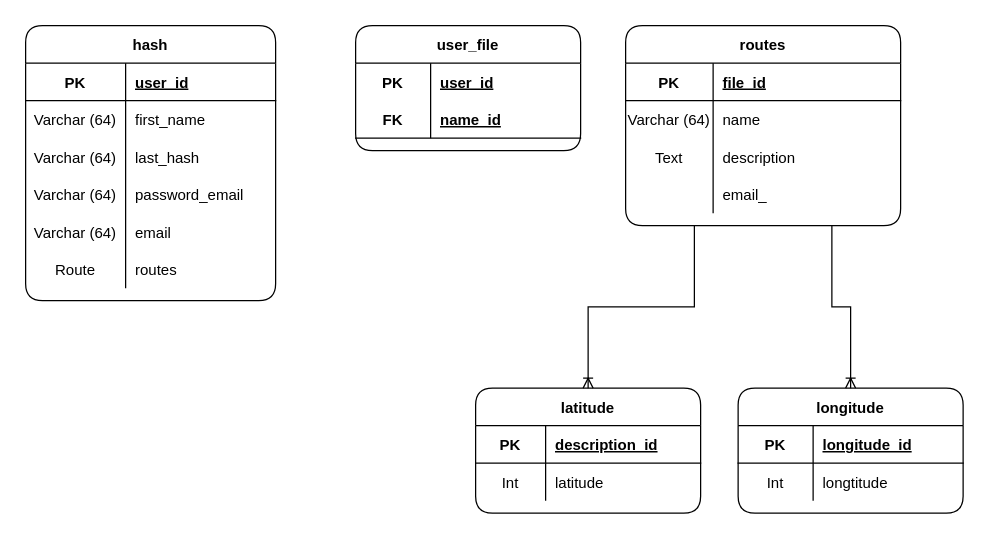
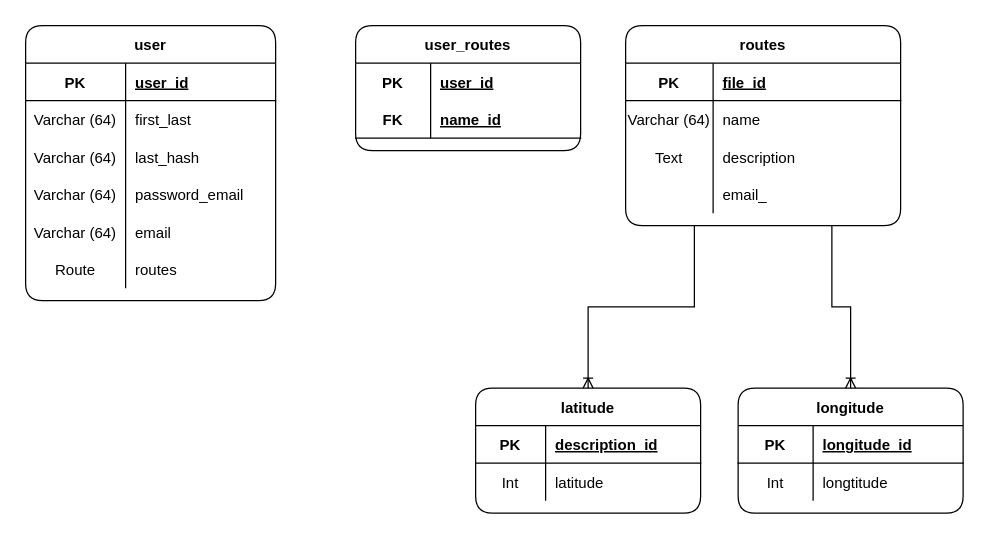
  <mxCell id="0" />
  <mxCell id="1" parent="0" />
- <mxCell id="2" value="hash" style="shape=table;startSize=30;container=1;collapsible=1;childLayout=tableLayout;fixedRows=1;rowLines=0;fontStyle=1;align=center;resizeLast=1;rounded=1;swimlaneLine=1;fillColor=default;swimlaneFillColor=none;gradientColor=none;sketch=0;" vertex="1" parent="1"><mxGeometry x="20" y="20" width="200" height="220" as="geometry" /></mxCell>
+ <mxCell id="2" value="user" style="shape=table;startSize=30;container=1;collapsible=1;childLayout=tableLayout;fixedRows=1;rowLines=0;fontStyle=1;align=center;resizeLast=1;rounded=1;swimlaneLine=1;fillColor=default;swimlaneFillColor=none;gradientColor=none;sketch=0;" vertex="1" parent="1"><mxGeometry x="20" y="20" width="200" height="220" as="geometry" /></mxCell>
  <mxCell id="3" value="" style="shape=tableRow;horizontal=0;startSize=0;swimlaneHead=0;swimlaneBody=0;fillColor=none;collapsible=0;dropTarget=0;points=[[0,0.5],[1,0.5]];portConstraint=eastwest;top=0;left=0;right=0;bottom=1;rounded=1;" vertex="1" parent="2"><mxGeometry y="30" width="200" height="30" as="geometry" /></mxCell>
  <mxCell id="4" value="PK" style="shape=partialRectangle;connectable=0;fillColor=none;top=0;left=0;bottom=0;right=0;fontStyle=1;overflow=hidden;rounded=1;" vertex="1" parent="3"><mxGeometry width="80" height="30" as="geometry"><mxRectangle width="80" height="30" as="alternateBounds" /></mxGeometry></mxCell>
  <mxCell id="5" value="user_id" style="shape=partialRectangle;connectable=0;fillColor=none;top=0;left=0;bottom=0;right=0;align=left;spacingLeft=6;fontStyle=5;overflow=hidden;rounded=1;" vertex="1" parent="3"><mxGeometry x="80" width="120" height="30" as="geometry"><mxRectangle width="120" height="30" as="alternateBounds" /></mxGeometry></mxCell>
  <mxCell id="6" value="" style="shape=tableRow;horizontal=0;startSize=0;swimlaneHead=0;swimlaneBody=0;fillColor=none;collapsible=0;dropTarget=0;points=[[0,0.5],[1,0.5]];portConstraint=eastwest;top=0;left=0;right=0;bottom=0;rounded=1;" vertex="1" parent="2"><mxGeometry y="60" width="200" height="30" as="geometry" /></mxCell>
  <mxCell id="7" value="Varchar (64)" style="shape=partialRectangle;connectable=0;fillColor=none;top=0;left=0;bottom=0;right=0;editable=1;overflow=hidden;rounded=1;" vertex="1" parent="6"><mxGeometry width="80" height="30" as="geometry"><mxRectangle width="80" height="30" as="alternateBounds" /></mxGeometry></mxCell>
- <mxCell id="8" value="first_name" style="shape=partialRectangle;connectable=0;fillColor=none;top=0;left=0;bottom=0;right=0;align=left;spacingLeft=6;overflow=hidden;rounded=1;" vertex="1" parent="6"><mxGeometry x="80" width="120" height="30" as="geometry"><mxRectangle width="120" height="30" as="alternateBounds" /></mxGeometry></mxCell>
+ <mxCell id="8" value="first_last" style="shape=partialRectangle;connectable=0;fillColor=none;top=0;left=0;bottom=0;right=0;align=left;spacingLeft=6;overflow=hidden;rounded=1;" vertex="1" parent="6"><mxGeometry x="80" width="120" height="30" as="geometry"><mxRectangle width="120" height="30" as="alternateBounds" /></mxGeometry></mxCell>
  <mxCell id="9" value="" style="shape=tableRow;horizontal=0;startSize=0;swimlaneHead=0;swimlaneBody=0;fillColor=none;collapsible=0;dropTarget=0;points=[[0,0.5],[1,0.5]];portConstraint=eastwest;top=0;left=0;right=0;bottom=0;rounded=1;" vertex="1" parent="2"><mxGeometry y="90" width="200" height="30" as="geometry" /></mxCell>
  <mxCell id="10" value="Varchar (64)" style="shape=partialRectangle;connectable=0;fillColor=none;top=0;left=0;bottom=0;right=0;editable=1;overflow=hidden;rounded=1;" vertex="1" parent="9"><mxGeometry width="80" height="30" as="geometry"><mxRectangle width="80" height="30" as="alternateBounds" /></mxGeometry></mxCell>
  <mxCell id="11" value="last_hash" style="shape=partialRectangle;connectable=0;fillColor=none;top=0;left=0;bottom=0;right=0;align=left;spacingLeft=6;overflow=hidden;rounded=1;" vertex="1" parent="9"><mxGeometry x="80" width="120" height="30" as="geometry"><mxRectangle width="120" height="30" as="alternateBounds" /></mxGeometry></mxCell>
  <mxCell id="12" value="" style="shape=tableRow;horizontal=0;startSize=0;swimlaneHead=0;swimlaneBody=0;fillColor=none;collapsible=0;dropTarget=0;points=[[0,0.5],[1,0.5]];portConstraint=eastwest;top=0;left=0;right=0;bottom=0;rounded=1;" vertex="1" parent="2"><mxGeometry y="120" width="200" height="30" as="geometry" /></mxCell>
  <mxCell id="13" value="Varchar (64)" style="shape=partialRectangle;connectable=0;fillColor=none;top=0;left=0;bottom=0;right=0;editable=1;overflow=hidden;rounded=1;" vertex="1" parent="12"><mxGeometry width="80" height="30" as="geometry"><mxRectangle width="80" height="30" as="alternateBounds" /></mxGeometry></mxCell>
  <mxCell id="14" value="password_email" style="shape=partialRectangle;connectable=0;fillColor=none;top=0;left=0;bottom=0;right=0;align=left;spacingLeft=6;overflow=hidden;rounded=1;" vertex="1" parent="12"><mxGeometry x="80" width="120" height="30" as="geometry"><mxRectangle width="120" height="30" as="alternateBounds" /></mxGeometry></mxCell>
  <mxCell id="15" value="" style="shape=tableRow;horizontal=0;startSize=0;swimlaneHead=0;swimlaneBody=0;fillColor=none;collapsible=0;dropTarget=0;points=[[0,0.5],[1,0.5]];portConstraint=eastwest;top=0;left=0;right=0;bottom=0;rounded=1;" vertex="1" parent="2"><mxGeometry y="150" width="200" height="30" as="geometry" /></mxCell>
  <mxCell id="16" value="Varchar (64)" style="shape=partialRectangle;connectable=0;fillColor=none;top=0;left=0;bottom=0;right=0;editable=1;overflow=hidden;rounded=1;" vertex="1" parent="15"><mxGeometry width="80" height="30" as="geometry"><mxRectangle width="80" height="30" as="alternateBounds" /></mxGeometry></mxCell>
  <mxCell id="17" value="email" style="shape=partialRectangle;connectable=0;fillColor=none;top=0;left=0;bottom=0;right=0;align=left;spacingLeft=6;overflow=hidden;rounded=1;" vertex="1" parent="15"><mxGeometry x="80" width="120" height="30" as="geometry"><mxRectangle width="120" height="30" as="alternateBounds" /></mxGeometry></mxCell>
  <mxCell id="18" value="" style="shape=tableRow;horizontal=0;startSize=0;swimlaneHead=0;swimlaneBody=0;fillColor=none;collapsible=0;dropTarget=0;points=[[0,0.5],[1,0.5]];portConstraint=eastwest;top=0;left=0;right=0;bottom=0;rounded=1;" vertex="1" parent="2"><mxGeometry y="180" width="200" height="30" as="geometry" /></mxCell>
  <mxCell id="19" value="Route" style="shape=partialRectangle;connectable=0;fillColor=none;top=0;left=0;bottom=0;right=0;editable=1;overflow=hidden;rounded=1;" vertex="1" parent="18"><mxGeometry width="80" height="30" as="geometry"><mxRectangle width="80" height="30" as="alternateBounds" /></mxGeometry></mxCell>
  <mxCell id="20" value="routes" style="shape=partialRectangle;connectable=0;fillColor=none;top=0;left=0;bottom=0;right=0;align=left;spacingLeft=6;overflow=hidden;rounded=1;" vertex="1" parent="18"><mxGeometry x="80" width="120" height="30" as="geometry"><mxRectangle width="120" height="30" as="alternateBounds" /></mxGeometry></mxCell>
  <mxCell id="21" value="routes" style="shape=table;startSize=30;container=1;collapsible=1;childLayout=tableLayout;fixedRows=1;rowLines=0;fontStyle=1;align=center;resizeLast=1;rounded=1;sketch=0;fillColor=default;gradientColor=none;" vertex="1" parent="1"><mxGeometry x="500" y="20" width="220" height="160" as="geometry" /></mxCell>
  <mxCell id="22" value="" style="shape=tableRow;horizontal=0;startSize=0;swimlaneHead=0;swimlaneBody=0;fillColor=none;collapsible=0;dropTarget=0;points=[[0,0.5],[1,0.5]];portConstraint=eastwest;top=0;left=0;right=0;bottom=1;rounded=1;sketch=0;" vertex="1" parent="21"><mxGeometry y="30" width="220" height="30" as="geometry" /></mxCell>
  <mxCell id="23" value="PK" style="shape=partialRectangle;connectable=0;fillColor=none;top=0;left=0;bottom=0;right=0;fontStyle=1;overflow=hidden;rounded=1;sketch=0;" vertex="1" parent="22"><mxGeometry width="70" height="30" as="geometry"><mxRectangle width="70" height="30" as="alternateBounds" /></mxGeometry></mxCell>
  <mxCell id="24" value="file_id" style="shape=partialRectangle;connectable=0;fillColor=none;top=0;left=0;bottom=0;right=0;align=left;spacingLeft=6;fontStyle=5;overflow=hidden;rounded=1;sketch=0;" vertex="1" parent="22"><mxGeometry x="70" width="150" height="30" as="geometry"><mxRectangle width="150" height="30" as="alternateBounds" /></mxGeometry></mxCell>
  <mxCell id="25" value="" style="shape=tableRow;horizontal=0;startSize=0;swimlaneHead=0;swimlaneBody=0;fillColor=none;collapsible=0;dropTarget=0;points=[[0,0.5],[1,0.5]];portConstraint=eastwest;top=0;left=0;right=0;bottom=0;rounded=1;sketch=0;" vertex="1" parent="21"><mxGeometry y="60" width="220" height="30" as="geometry" /></mxCell>
  <mxCell id="26" value="Varchar (64)" style="shape=partialRectangle;connectable=0;fillColor=none;top=0;left=0;bottom=0;right=0;editable=1;overflow=hidden;rounded=1;sketch=0;" vertex="1" parent="25"><mxGeometry width="70" height="30" as="geometry"><mxRectangle width="70" height="30" as="alternateBounds" /></mxGeometry></mxCell>
  <mxCell id="27" value="name" style="shape=partialRectangle;connectable=0;fillColor=none;top=0;left=0;bottom=0;right=0;align=left;spacingLeft=6;overflow=hidden;rounded=1;sketch=0;" vertex="1" parent="25"><mxGeometry x="70" width="150" height="30" as="geometry"><mxRectangle width="150" height="30" as="alternateBounds" /></mxGeometry></mxCell>
  <mxCell id="28" value="" style="shape=tableRow;horizontal=0;startSize=0;swimlaneHead=0;swimlaneBody=0;fillColor=none;collapsible=0;dropTarget=0;points=[[0,0.5],[1,0.5]];portConstraint=eastwest;top=0;left=0;right=0;bottom=0;rounded=1;sketch=0;" vertex="1" parent="21"><mxGeometry y="90" width="220" height="30" as="geometry" /></mxCell>
  <mxCell id="29" value="Text" style="shape=partialRectangle;connectable=0;fillColor=none;top=0;left=0;bottom=0;right=0;editable=1;overflow=hidden;rounded=1;sketch=0;" vertex="1" parent="28"><mxGeometry width="70" height="30" as="geometry"><mxRectangle width="70" height="30" as="alternateBounds" /></mxGeometry></mxCell>
  <mxCell id="30" value="description" style="shape=partialRectangle;connectable=0;fillColor=none;top=0;left=0;bottom=0;right=0;align=left;spacingLeft=6;overflow=hidden;rounded=1;sketch=0;" vertex="1" parent="28"><mxGeometry x="70" width="150" height="30" as="geometry"><mxRectangle width="150" height="30" as="alternateBounds" /></mxGeometry></mxCell>
  <mxCell id="31" value="" style="shape=tableRow;horizontal=0;startSize=0;swimlaneHead=0;swimlaneBody=0;fillColor=none;collapsible=0;dropTarget=0;points=[[0,0.5],[1,0.5]];portConstraint=eastwest;top=0;left=0;right=0;bottom=0;rounded=1;sketch=0;" vertex="1" parent="21"><mxGeometry y="120" width="220" height="30" as="geometry" /></mxCell>
  <mxCell id="32" value="" style="shape=partialRectangle;connectable=0;fillColor=none;top=0;left=0;bottom=0;right=0;editable=1;overflow=hidden;rounded=1;sketch=0;" vertex="1" parent="31"><mxGeometry width="70" height="30" as="geometry"><mxRectangle width="70" height="30" as="alternateBounds" /></mxGeometry></mxCell>
  <mxCell id="33" value="email_" style="shape=partialRectangle;connectable=0;fillColor=none;top=0;left=0;bottom=0;right=0;align=left;spacingLeft=6;overflow=hidden;rounded=1;sketch=0;" vertex="1" parent="31"><mxGeometry x="70" width="150" height="30" as="geometry"><mxRectangle width="150" height="30" as="alternateBounds" /></mxGeometry></mxCell>
  <mxCell id="34" value="longitude" style="shape=table;startSize=30;container=1;collapsible=1;childLayout=tableLayout;fixedRows=1;rowLines=0;fontStyle=1;align=center;resizeLast=1;rounded=1;sketch=0;fillColor=default;gradientColor=none;" vertex="1" parent="1"><mxGeometry x="590" y="310" width="180" height="100" as="geometry" /></mxCell>
  <mxCell id="35" value="" style="shape=tableRow;horizontal=0;startSize=0;swimlaneHead=0;swimlaneBody=0;fillColor=none;collapsible=0;dropTarget=0;points=[[0,0.5],[1,0.5]];portConstraint=eastwest;top=0;left=0;right=0;bottom=1;rounded=1;sketch=0;" vertex="1" parent="34"><mxGeometry y="30" width="180" height="30" as="geometry" /></mxCell>
  <mxCell id="36" value="PK" style="shape=partialRectangle;connectable=0;fillColor=none;top=0;left=0;bottom=0;right=0;fontStyle=1;overflow=hidden;rounded=1;sketch=0;" vertex="1" parent="35"><mxGeometry width="60" height="30" as="geometry"><mxRectangle width="60" height="30" as="alternateBounds" /></mxGeometry></mxCell>
  <mxCell id="37" value="longitude_id" style="shape=partialRectangle;connectable=0;fillColor=none;top=0;left=0;bottom=0;right=0;align=left;spacingLeft=6;fontStyle=5;overflow=hidden;rounded=1;sketch=0;" vertex="1" parent="35"><mxGeometry x="60" width="120" height="30" as="geometry"><mxRectangle width="120" height="30" as="alternateBounds" /></mxGeometry></mxCell>
  <mxCell id="38" value="" style="shape=tableRow;horizontal=0;startSize=0;swimlaneHead=0;swimlaneBody=0;fillColor=none;collapsible=0;dropTarget=0;points=[[0,0.5],[1,0.5]];portConstraint=eastwest;top=0;left=0;right=0;bottom=0;rounded=1;sketch=0;" vertex="1" parent="34"><mxGeometry y="60" width="180" height="30" as="geometry" /></mxCell>
  <mxCell id="39" value="Int" style="shape=partialRectangle;connectable=0;fillColor=none;top=0;left=0;bottom=0;right=0;editable=1;overflow=hidden;rounded=1;sketch=0;" vertex="1" parent="38"><mxGeometry width="60" height="30" as="geometry"><mxRectangle width="60" height="30" as="alternateBounds" /></mxGeometry></mxCell>
  <mxCell id="40" value="longtitude" style="shape=partialRectangle;connectable=0;fillColor=none;top=0;left=0;bottom=0;right=0;align=left;spacingLeft=6;overflow=hidden;rounded=1;sketch=0;" vertex="1" parent="38"><mxGeometry x="60" width="120" height="30" as="geometry"><mxRectangle width="120" height="30" as="alternateBounds" /></mxGeometry></mxCell>
- <mxCell id="41" value="user_file" style="shape=table;startSize=30;container=1;collapsible=1;childLayout=tableLayout;fixedRows=1;rowLines=0;fontStyle=1;align=center;resizeLast=1;rounded=1;sketch=0;fillColor=default;gradientColor=none;" vertex="1" parent="1"><mxGeometry x="284" y="20" width="180" height="100" as="geometry" /></mxCell>
+ <mxCell id="41" value="user_routes" style="shape=table;startSize=30;container=1;collapsible=1;childLayout=tableLayout;fixedRows=1;rowLines=0;fontStyle=1;align=center;resizeLast=1;rounded=1;sketch=0;fillColor=default;gradientColor=none;" vertex="1" parent="1"><mxGeometry x="284" y="20" width="180" height="100" as="geometry" /></mxCell>
  <mxCell id="42" value="" style="shape=tableRow;horizontal=0;startSize=0;swimlaneHead=0;swimlaneBody=0;fillColor=none;collapsible=0;dropTarget=0;points=[[0,0.5],[1,0.5]];portConstraint=eastwest;top=0;left=0;right=0;bottom=0;rounded=1;sketch=0;" vertex="1" parent="41"><mxGeometry y="30" width="180" height="30" as="geometry" /></mxCell>
  <mxCell id="43" value="PK" style="shape=partialRectangle;connectable=0;fillColor=none;top=0;left=0;bottom=0;right=0;fontStyle=1;overflow=hidden;rounded=1;sketch=0;" vertex="1" parent="42"><mxGeometry width="60" height="30" as="geometry"><mxRectangle width="60" height="30" as="alternateBounds" /></mxGeometry></mxCell>
  <mxCell id="44" value="user_id" style="shape=partialRectangle;connectable=0;fillColor=none;top=0;left=0;bottom=0;right=0;align=left;spacingLeft=6;fontStyle=5;overflow=hidden;rounded=1;sketch=0;" vertex="1" parent="42"><mxGeometry x="60" width="120" height="30" as="geometry"><mxRectangle width="120" height="30" as="alternateBounds" /></mxGeometry></mxCell>
  <mxCell id="45" value="" style="shape=tableRow;horizontal=0;startSize=0;swimlaneHead=0;swimlaneBody=0;fillColor=none;collapsible=0;dropTarget=0;points=[[0,0.5],[1,0.5]];portConstraint=eastwest;top=0;left=0;right=0;bottom=1;rounded=1;sketch=0;" vertex="1" parent="41"><mxGeometry y="60" width="180" height="30" as="geometry" /></mxCell>
  <mxCell id="46" value="FK" style="shape=partialRectangle;connectable=0;fillColor=none;top=0;left=0;bottom=0;right=0;fontStyle=1;overflow=hidden;rounded=1;sketch=0;" vertex="1" parent="45"><mxGeometry width="60" height="30" as="geometry"><mxRectangle width="60" height="30" as="alternateBounds" /></mxGeometry></mxCell>
  <mxCell id="47" value="name_id" style="shape=partialRectangle;connectable=0;fillColor=none;top=0;left=0;bottom=0;right=0;align=left;spacingLeft=6;fontStyle=5;overflow=hidden;rounded=1;sketch=0;" vertex="1" parent="45"><mxGeometry x="60" width="120" height="30" as="geometry"><mxRectangle width="120" height="30" as="alternateBounds" /></mxGeometry></mxCell>
  <mxCell id="48" value="latitude" style="shape=table;startSize=30;container=1;collapsible=1;childLayout=tableLayout;fixedRows=1;rowLines=0;fontStyle=1;align=center;resizeLast=1;rounded=1;sketch=0;fillColor=default;gradientColor=none;" vertex="1" parent="1"><mxGeometry x="380" y="310" width="180" height="100" as="geometry" /></mxCell>
  <mxCell id="49" value="" style="shape=tableRow;horizontal=0;startSize=0;swimlaneHead=0;swimlaneBody=0;fillColor=none;collapsible=0;dropTarget=0;points=[[0,0.5],[1,0.5]];portConstraint=eastwest;top=0;left=0;right=0;bottom=1;rounded=1;sketch=0;" vertex="1" parent="48"><mxGeometry y="30" width="180" height="30" as="geometry" /></mxCell>
  <mxCell id="50" value="PK" style="shape=partialRectangle;connectable=0;fillColor=none;top=0;left=0;bottom=0;right=0;fontStyle=1;overflow=hidden;rounded=1;sketch=0;" vertex="1" parent="49"><mxGeometry width="56" height="30" as="geometry"><mxRectangle width="56" height="30" as="alternateBounds" /></mxGeometry></mxCell>
  <mxCell id="51" value="description_id" style="shape=partialRectangle;connectable=0;fillColor=none;top=0;left=0;bottom=0;right=0;align=left;spacingLeft=6;fontStyle=5;overflow=hidden;rounded=1;sketch=0;" vertex="1" parent="49"><mxGeometry x="56" width="124" height="30" as="geometry"><mxRectangle width="124" height="30" as="alternateBounds" /></mxGeometry></mxCell>
  <mxCell id="52" value="" style="shape=tableRow;horizontal=0;startSize=0;swimlaneHead=0;swimlaneBody=0;fillColor=none;collapsible=0;dropTarget=0;points=[[0,0.5],[1,0.5]];portConstraint=eastwest;top=0;left=0;right=0;bottom=0;rounded=1;sketch=0;" vertex="1" parent="48"><mxGeometry y="60" width="180" height="30" as="geometry" /></mxCell>
  <mxCell id="53" value="Int" style="shape=partialRectangle;connectable=0;fillColor=none;top=0;left=0;bottom=0;right=0;editable=1;overflow=hidden;rounded=1;sketch=0;" vertex="1" parent="52"><mxGeometry width="56" height="30" as="geometry"><mxRectangle width="56" height="30" as="alternateBounds" /></mxGeometry></mxCell>
  <mxCell id="54" value="latitude" style="shape=partialRectangle;connectable=0;fillColor=none;top=0;left=0;bottom=0;right=0;align=left;spacingLeft=6;overflow=hidden;rounded=1;sketch=0;" vertex="1" parent="52"><mxGeometry x="56" width="124" height="30" as="geometry"><mxRectangle width="124" height="30" as="alternateBounds" /></mxGeometry></mxCell>
  <mxCell id="55" value="" style="fontSize=12;html=1;endArrow=ERoneToMany;rounded=0;exitX=0.25;exitY=1;exitDx=0;exitDy=0;entryX=0.5;entryY=0;entryDx=0;entryDy=0;edgeStyle=orthogonalEdgeStyle;" edge="1" parent="1" source="21" target="48"><mxGeometry width="100" height="100" relative="1" as="geometry"><mxPoint x="240" y="360" as="sourcePoint" /><mxPoint x="340" y="260" as="targetPoint" /></mxGeometry></mxCell>
  <mxCell id="56" value="" style="fontSize=12;html=1;endArrow=ERoneToMany;rounded=0;exitX=0.75;exitY=1;exitDx=0;exitDy=0;entryX=0.5;entryY=0;entryDx=0;entryDy=0;edgeStyle=orthogonalEdgeStyle;" edge="1" parent="1" source="21" target="34"><mxGeometry width="100" height="100" relative="1" as="geometry"><mxPoint x="320" y="400" as="sourcePoint" /><mxPoint x="420" y="300" as="targetPoint" /></mxGeometry></mxCell>
